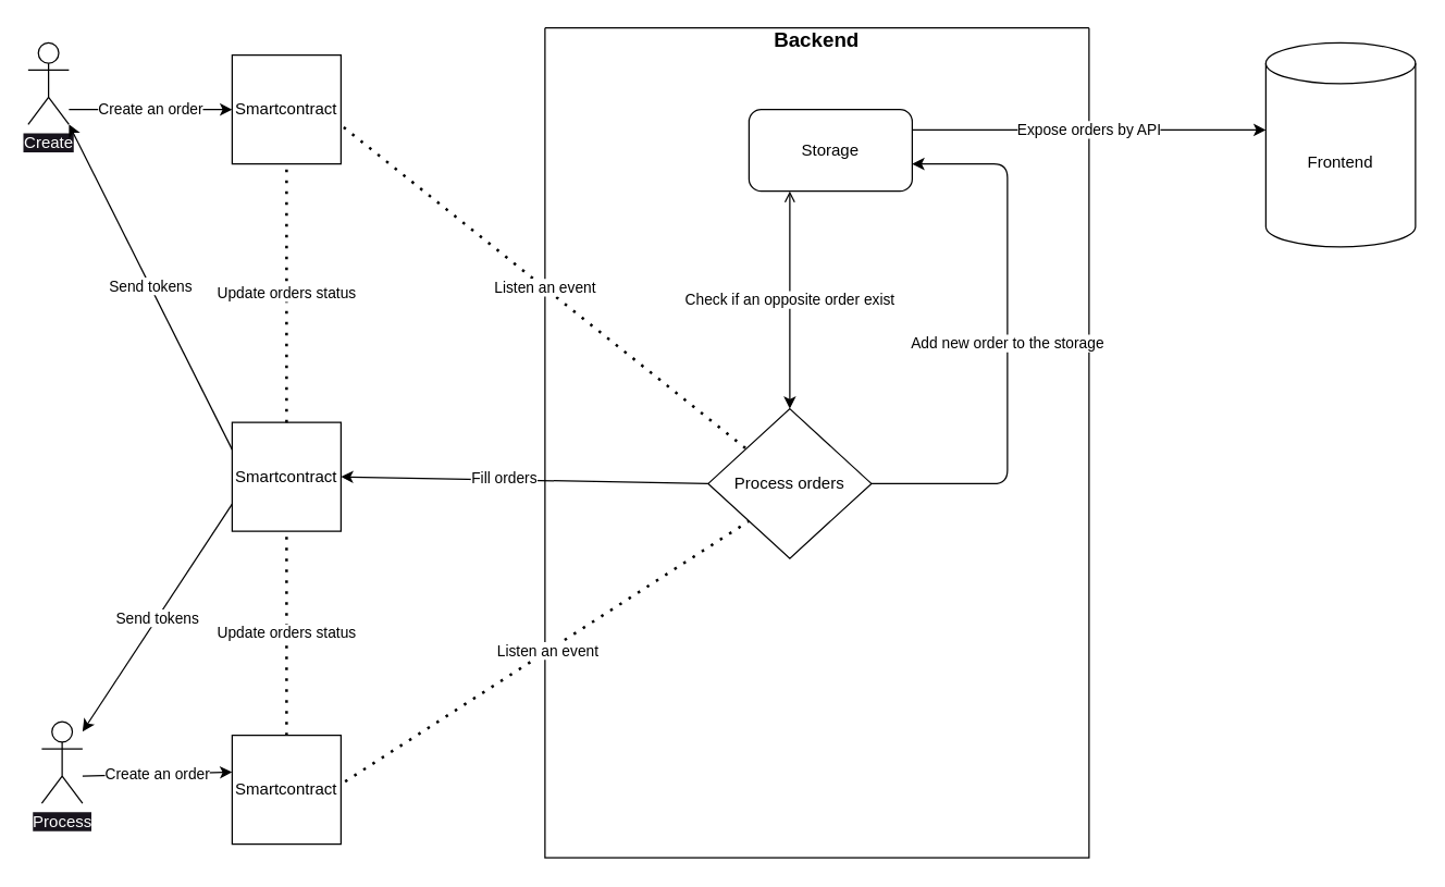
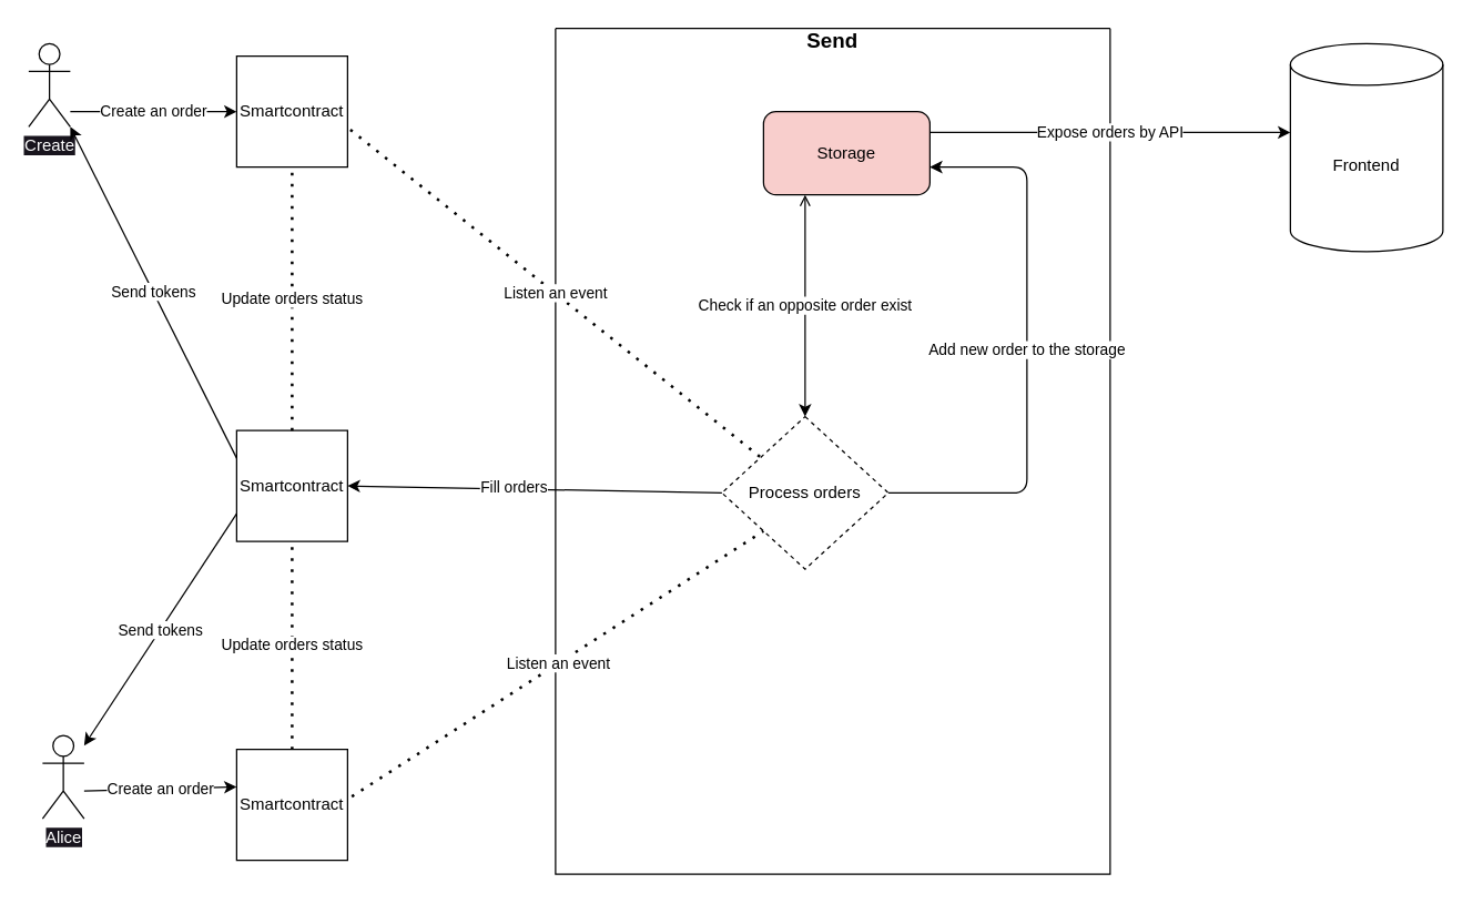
  <mxCell id="0" />
  <mxCell id="1" parent="0" />
  <mxCell id="2" value="&lt;span style=&quot;background-color: rgb(24, 20, 29);&quot;&gt;&lt;font color=&quot;#ffffff&quot;&gt;Create&lt;/font&gt;&lt;/span&gt;" style="shape=umlActor;verticalLabelPosition=bottom;verticalAlign=top;html=1;outlineConnect=0;" parent="1" vertex="1"><mxGeometry x="20" y="31" width="30" height="60" as="geometry" /></mxCell>
- <mxCell id="3" value="&lt;span style=&quot;background-color: rgb(24, 20, 29);&quot;&gt;&lt;font color=&quot;#ffffff&quot;&gt;Process&lt;/font&gt;&lt;/span&gt;" style="shape=umlActor;verticalLabelPosition=bottom;verticalAlign=top;html=1;outlineConnect=0;" parent="1" vertex="1"><mxGeometry x="30" y="530" width="30" height="60" as="geometry" /></mxCell>
- <mxCell id="4" value="Backend" style="swimlane;startSize=0;labelBackgroundColor=none;spacingTop=15;fontSize=15;" parent="1" vertex="1"><mxGeometry x="400" y="20" width="400" height="610" as="geometry" /></mxCell>
- <mxCell id="5" value="Storage" style="rounded=1;whiteSpace=wrap;html=1;" vertex="1" parent="4"><mxGeometry x="150" y="60" width="120" height="60" as="geometry" /></mxCell>
- <mxCell id="6" value="Process orders" style="rhombus;whiteSpace=wrap;html=1;" vertex="1" parent="4"><mxGeometry x="120" y="280" width="120" height="110" as="geometry" /></mxCell>
+ <mxCell id="3" value="&lt;span style=&quot;background-color: rgb(24, 20, 29);&quot;&gt;&lt;font color=&quot;#ffffff&quot;&gt;Alice&lt;/font&gt;&lt;/span&gt;" style="shape=umlActor;verticalLabelPosition=bottom;verticalAlign=top;html=1;outlineConnect=0;" parent="1" vertex="1"><mxGeometry x="30" y="530" width="30" height="60" as="geometry" /></mxCell>
+ <mxCell id="4" value="Send" style="swimlane;startSize=0;labelBackgroundColor=none;spacingTop=15;fontSize=15;" parent="1" vertex="1"><mxGeometry x="400" y="20" width="400" height="610" as="geometry" /></mxCell>
+ <mxCell id="5" value="Storage" style="rounded=1;whiteSpace=wrap;html=1;fillColor=#f8cecc;" vertex="1" parent="4"><mxGeometry x="150" y="60" width="120" height="60" as="geometry" /></mxCell>
+ <mxCell id="6" value="Process orders" style="rhombus;whiteSpace=wrap;html=1;dashed=1;" vertex="1" parent="4"><mxGeometry x="120" y="280" width="120" height="110" as="geometry" /></mxCell>
  <mxCell id="7" value="Check if an opposite order exist" style="endArrow=open;startArrow=classic;html=1;entryX=0.25;entryY=1;entryDx=0;entryDy=0;" edge="1" parent="4" source="6" target="5"><mxGeometry width="50" height="50" relative="1" as="geometry"><mxPoint x="-130" y="430" as="sourcePoint" /><mxPoint x="-80" y="380" as="targetPoint" /></mxGeometry></mxCell>
  <mxCell id="8" value="Create an order" style="endArrow=classic;html=1;" edge="1" parent="1"><mxGeometry width="50" height="50" relative="1" as="geometry"><mxPoint x="50" y="80" as="sourcePoint" /><mxPoint x="170" y="80" as="targetPoint" /></mxGeometry></mxCell>
  <mxCell id="9" value="Frontend" style="shape=cylinder3;whiteSpace=wrap;html=1;boundedLbl=1;backgroundOutline=1;size=15;" vertex="1" parent="1"><mxGeometry x="930" y="31" width="110" height="150" as="geometry" /></mxCell>
  <mxCell id="10" value="Create an order" style="endArrow=classic;html=1;entryX=0;entryY=0.338;entryDx=0;entryDy=0;entryPerimeter=0;" edge="1" parent="1" target="12"><mxGeometry width="50" height="50" relative="1" as="geometry"><mxPoint x="60" y="570" as="sourcePoint" /><mxPoint x="180" y="570" as="targetPoint" /></mxGeometry></mxCell>
  <mxCell id="11" value="Smartcontract" style="whiteSpace=wrap;html=1;aspect=fixed;" vertex="1" parent="1"><mxGeometry x="170" y="40" width="80" height="80" as="geometry" /></mxCell>
  <mxCell id="12" value="Smartcontract" style="whiteSpace=wrap;html=1;aspect=fixed;" vertex="1" parent="1"><mxGeometry x="170" y="540" width="80" height="80" as="geometry" /></mxCell>
  <mxCell id="13" value="Smartcontract" style="whiteSpace=wrap;html=1;aspect=fixed;" vertex="1" parent="1"><mxGeometry x="170" y="310" width="80" height="80" as="geometry" /></mxCell>
  <mxCell id="14" value="Listen an event" style="endArrow=none;dashed=1;html=1;dashPattern=1 3;strokeWidth=2;exitX=1.025;exitY=0.663;exitDx=0;exitDy=0;exitPerimeter=0;" edge="1" parent="1" source="11" target="6"><mxGeometry width="50" height="50" relative="1" as="geometry"><mxPoint x="370" y="450" as="sourcePoint" /><mxPoint x="480" y="160" as="targetPoint" /></mxGeometry></mxCell>
  <mxCell id="15" value="Listen an event" style="endArrow=none;dashed=1;html=1;dashPattern=1 3;strokeWidth=2;exitX=1.038;exitY=0.425;exitDx=0;exitDy=0;exitPerimeter=0;entryX=0;entryY=1;entryDx=0;entryDy=0;" edge="1" parent="1" source="12" target="6"><mxGeometry width="50" height="50" relative="1" as="geometry"><mxPoint x="262" y="103" as="sourcePoint" /><mxPoint x="564" y="283" as="targetPoint" /></mxGeometry></mxCell>
  <mxCell id="16" value="Add new order to the storage" style="endArrow=classic;html=1;exitX=1;exitY=0.5;exitDx=0;exitDy=0;" edge="1" parent="1" source="6"><mxGeometry width="50" height="50" relative="1" as="geometry"><mxPoint x="280" y="450" as="sourcePoint" /><mxPoint x="670" y="120" as="targetPoint" /><Array as="points"><mxPoint x="740" y="355" /><mxPoint x="740" y="120" /><mxPoint x="670" y="120" /></Array></mxGeometry></mxCell>
  <mxCell id="17" value="Expose orders by API" style="endArrow=classic;html=1;exitX=1;exitY=0.25;exitDx=0;exitDy=0;" edge="1" parent="1" source="5"><mxGeometry width="50" height="50" relative="1" as="geometry"><mxPoint x="280" y="450" as="sourcePoint" /><mxPoint x="930" y="95" as="targetPoint" /></mxGeometry></mxCell>
  <mxCell id="18" value="" style="endArrow=classic;html=1;exitX=0;exitY=0.5;exitDx=0;exitDy=0;entryX=1;entryY=0.5;entryDx=0;entryDy=0;" edge="1" parent="1" source="6" target="13"><mxGeometry width="50" height="50" relative="1" as="geometry"><mxPoint x="280" y="450" as="sourcePoint" /><mxPoint x="330" y="400" as="targetPoint" /></mxGeometry></mxCell>
  <mxCell id="19" value="Fill orders" style="edgeLabel;html=1;align=center;verticalAlign=middle;resizable=0;points=[];" vertex="1" connectable="0" parent="18"><mxGeometry x="0.119" y="-2" relative="1" as="geometry"><mxPoint as="offset" /></mxGeometry></mxCell>
  <mxCell id="20" value="Update orders status" style="endArrow=none;dashed=1;html=1;dashPattern=1 3;strokeWidth=2;exitX=0.5;exitY=0;exitDx=0;exitDy=0;entryX=0.5;entryY=1;entryDx=0;entryDy=0;" edge="1" parent="1" source="13" target="11"><mxGeometry width="50" height="50" relative="1" as="geometry"><mxPoint x="280" y="450" as="sourcePoint" /><mxPoint x="330" y="400" as="targetPoint" /></mxGeometry></mxCell>
  <mxCell id="21" value="Update orders status" style="endArrow=none;dashed=1;html=1;dashPattern=1 3;strokeWidth=2;exitX=0.5;exitY=0;exitDx=0;exitDy=0;entryX=0.5;entryY=1;entryDx=0;entryDy=0;" edge="1" parent="1" source="12" target="13"><mxGeometry width="50" height="50" relative="1" as="geometry"><mxPoint x="280" y="450" as="sourcePoint" /><mxPoint x="330" y="400" as="targetPoint" /></mxGeometry></mxCell>
  <mxCell id="22" value="Send tokens" style="endArrow=classic;html=1;exitX=0;exitY=0.25;exitDx=0;exitDy=0;entryX=1;entryY=1;entryDx=0;entryDy=0;entryPerimeter=0;" edge="1" parent="1" source="13" target="2"><mxGeometry width="50" height="50" relative="1" as="geometry"><mxPoint x="280" y="450" as="sourcePoint" /><mxPoint x="50" y="120" as="targetPoint" /></mxGeometry></mxCell>
  <mxCell id="23" value="Send tokens" style="endArrow=classic;html=1;exitX=0;exitY=0.75;exitDx=0;exitDy=0;" edge="1" parent="1" source="13" target="3"><mxGeometry width="50" height="50" relative="1" as="geometry"><mxPoint x="280" y="450" as="sourcePoint" /><mxPoint x="330" y="400" as="targetPoint" /></mxGeometry></mxCell>
